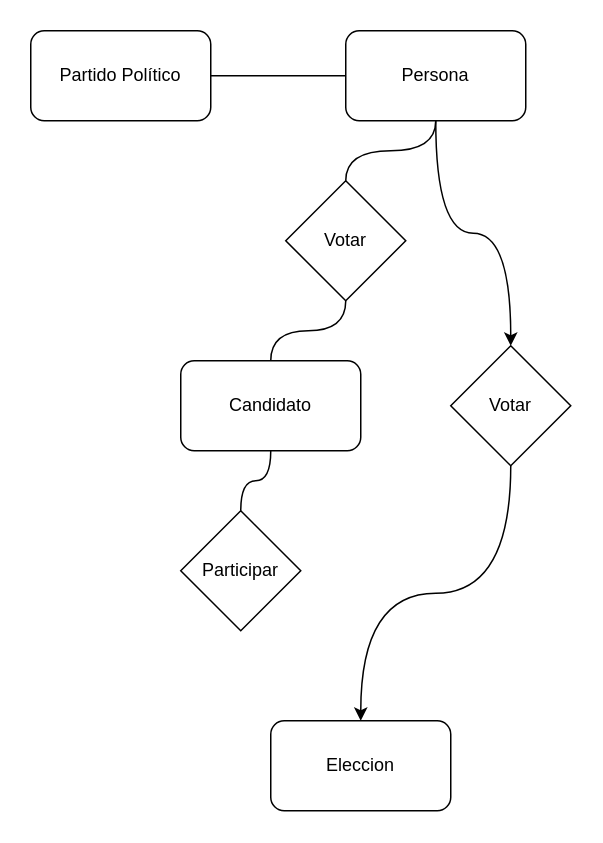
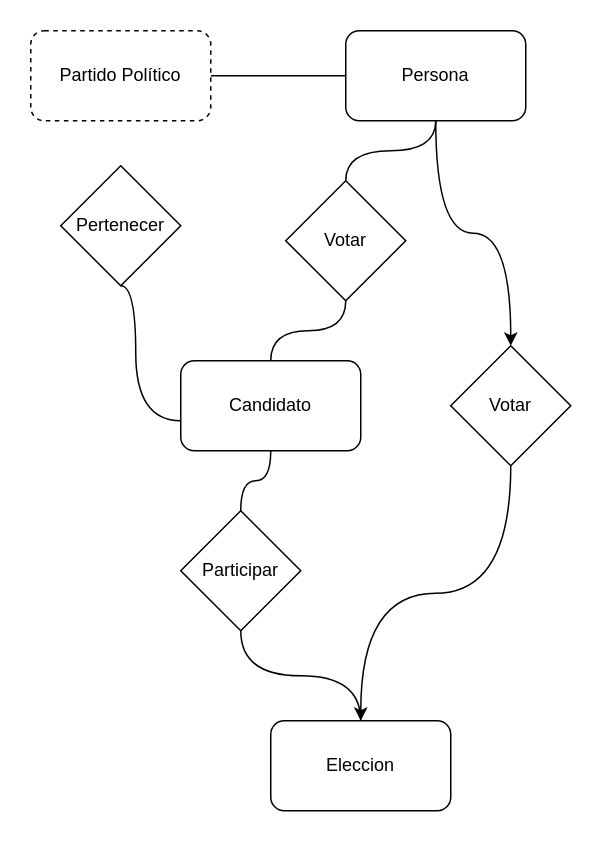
  <mxCell id="0" />
  <mxCell id="1" parent="0" />
  <mxCell id="2" style="rounded=0;orthogonalLoop=1;jettySize=auto;html=1;endArrow=none;endFill=0;edgeStyle=orthogonalEdgeStyle;curved=1;" edge="1" parent="1" source="3" target="6"><mxGeometry relative="1" as="geometry" /></mxCell>
- <mxCell id="3" value="Partido Político" style="rounded=1;whiteSpace=wrap;html=1;" vertex="1" parent="1"><mxGeometry x="20" y="20" width="120" height="60" as="geometry" /></mxCell>
+ <mxCell id="3" value="Partido Político" style="rounded=1;whiteSpace=wrap;html=1;dashed=1;" vertex="1" parent="1"><mxGeometry x="20" y="20" width="120" height="60" as="geometry" /></mxCell>
  <mxCell id="4" value="" style="edgeStyle=orthogonalEdgeStyle;rounded=0;orthogonalLoop=1;jettySize=auto;html=1;curved=1;endArrow=none;endFill=0;" edge="1" parent="1" source="6" target="13"><mxGeometry relative="1" as="geometry" /></mxCell>
  <mxCell id="5" style="edgeStyle=orthogonalEdgeStyle;rounded=0;orthogonalLoop=1;jettySize=auto;html=1;curved=1;" edge="1" parent="1" source="6" target="17"><mxGeometry relative="1" as="geometry" /></mxCell>
  <mxCell id="6" value="Persona" style="rounded=1;whiteSpace=wrap;html=1;" vertex="1" parent="1"><mxGeometry x="230" y="20" width="120" height="60" as="geometry" /></mxCell>
  <mxCell id="7" style="edgeStyle=orthogonalEdgeStyle;rounded=0;orthogonalLoop=1;jettySize=auto;html=1;curved=1;endArrow=none;endFill=0;" edge="1" parent="1" source="8" target="15"><mxGeometry relative="1" as="geometry" /></mxCell>
  <mxCell id="8" value="Candidato" style="rounded=1;whiteSpace=wrap;html=1;" vertex="1" parent="1"><mxGeometry x="120" y="240" width="120" height="60" as="geometry" /></mxCell>
  <mxCell id="9" value="Eleccion" style="rounded=1;whiteSpace=wrap;html=1;" vertex="1" parent="1"><mxGeometry x="180" y="480" width="120" height="60" as="geometry" /></mxCell>
+ <mxCell id="10" style="edgeStyle=orthogonalEdgeStyle;rounded=0;orthogonalLoop=1;jettySize=auto;html=1;endArrow=none;endFill=0;curved=1;exitX=0.5;exitY=1;exitDx=0;exitDy=0;" edge="1" parent="1" source="11" target="8"><mxGeometry relative="1" as="geometry"><Array as="points"><mxPoint x="90" y="190" /><mxPoint x="90" y="280" /></Array></mxGeometry></mxCell>
+ <mxCell id="11" value="Pertenecer" style="rhombus;whiteSpace=wrap;html=1;" vertex="1" parent="1"><mxGeometry x="40" y="110" width="80" height="80" as="geometry" /></mxCell>
  <mxCell id="12" style="edgeStyle=orthogonalEdgeStyle;rounded=0;orthogonalLoop=1;jettySize=auto;html=1;curved=1;endArrow=none;endFill=0;" edge="1" parent="1" source="13" target="8"><mxGeometry relative="1" as="geometry" /></mxCell>
  <mxCell id="13" value="Votar" style="rhombus;whiteSpace=wrap;html=1;" vertex="1" parent="1"><mxGeometry x="190" y="120" width="80" height="80" as="geometry" /></mxCell>
+ <mxCell id="14" style="edgeStyle=orthogonalEdgeStyle;rounded=0;orthogonalLoop=1;jettySize=auto;html=1;elbow=vertical;curved=1;endArrow=none;endFill=0;" edge="1" parent="1" source="15" target="9"><mxGeometry relative="1" as="geometry" /></mxCell>
  <mxCell id="15" value="Participar" style="rhombus;whiteSpace=wrap;html=1;" vertex="1" parent="1"><mxGeometry x="120" y="340" width="80" height="80" as="geometry" /></mxCell>
  <mxCell id="16" style="edgeStyle=orthogonalEdgeStyle;rounded=0;orthogonalLoop=1;jettySize=auto;html=1;curved=1;" edge="1" parent="1" source="17" target="9"><mxGeometry relative="1" as="geometry" /></mxCell>
  <mxCell id="17" value="Votar" style="rhombus;whiteSpace=wrap;html=1;" vertex="1" parent="1"><mxGeometry x="300" y="230" width="80" height="80" as="geometry" /></mxCell>
